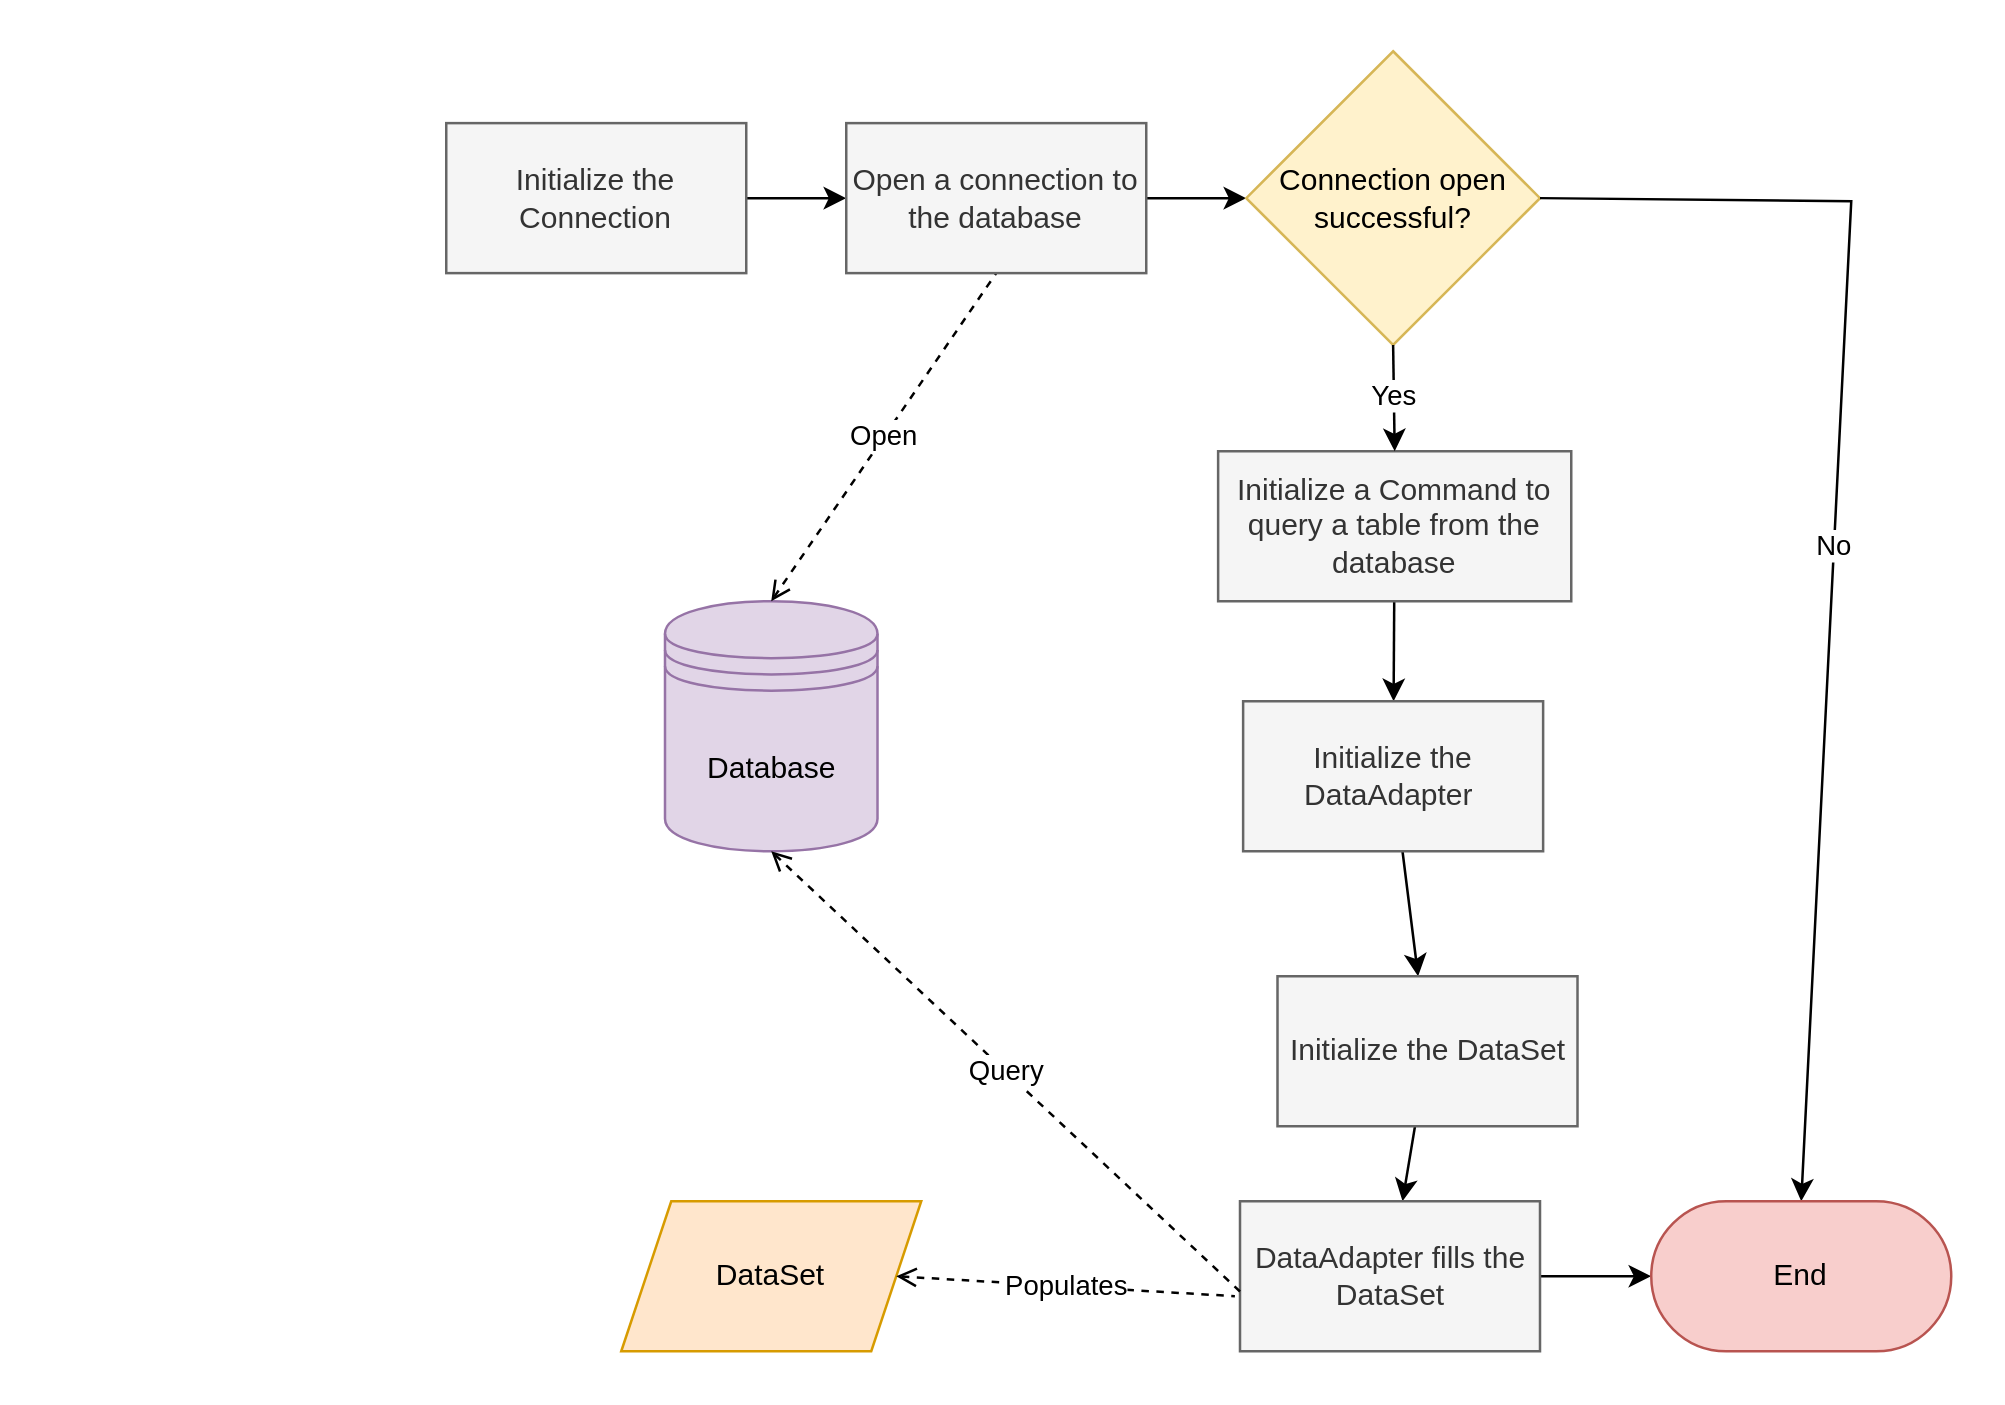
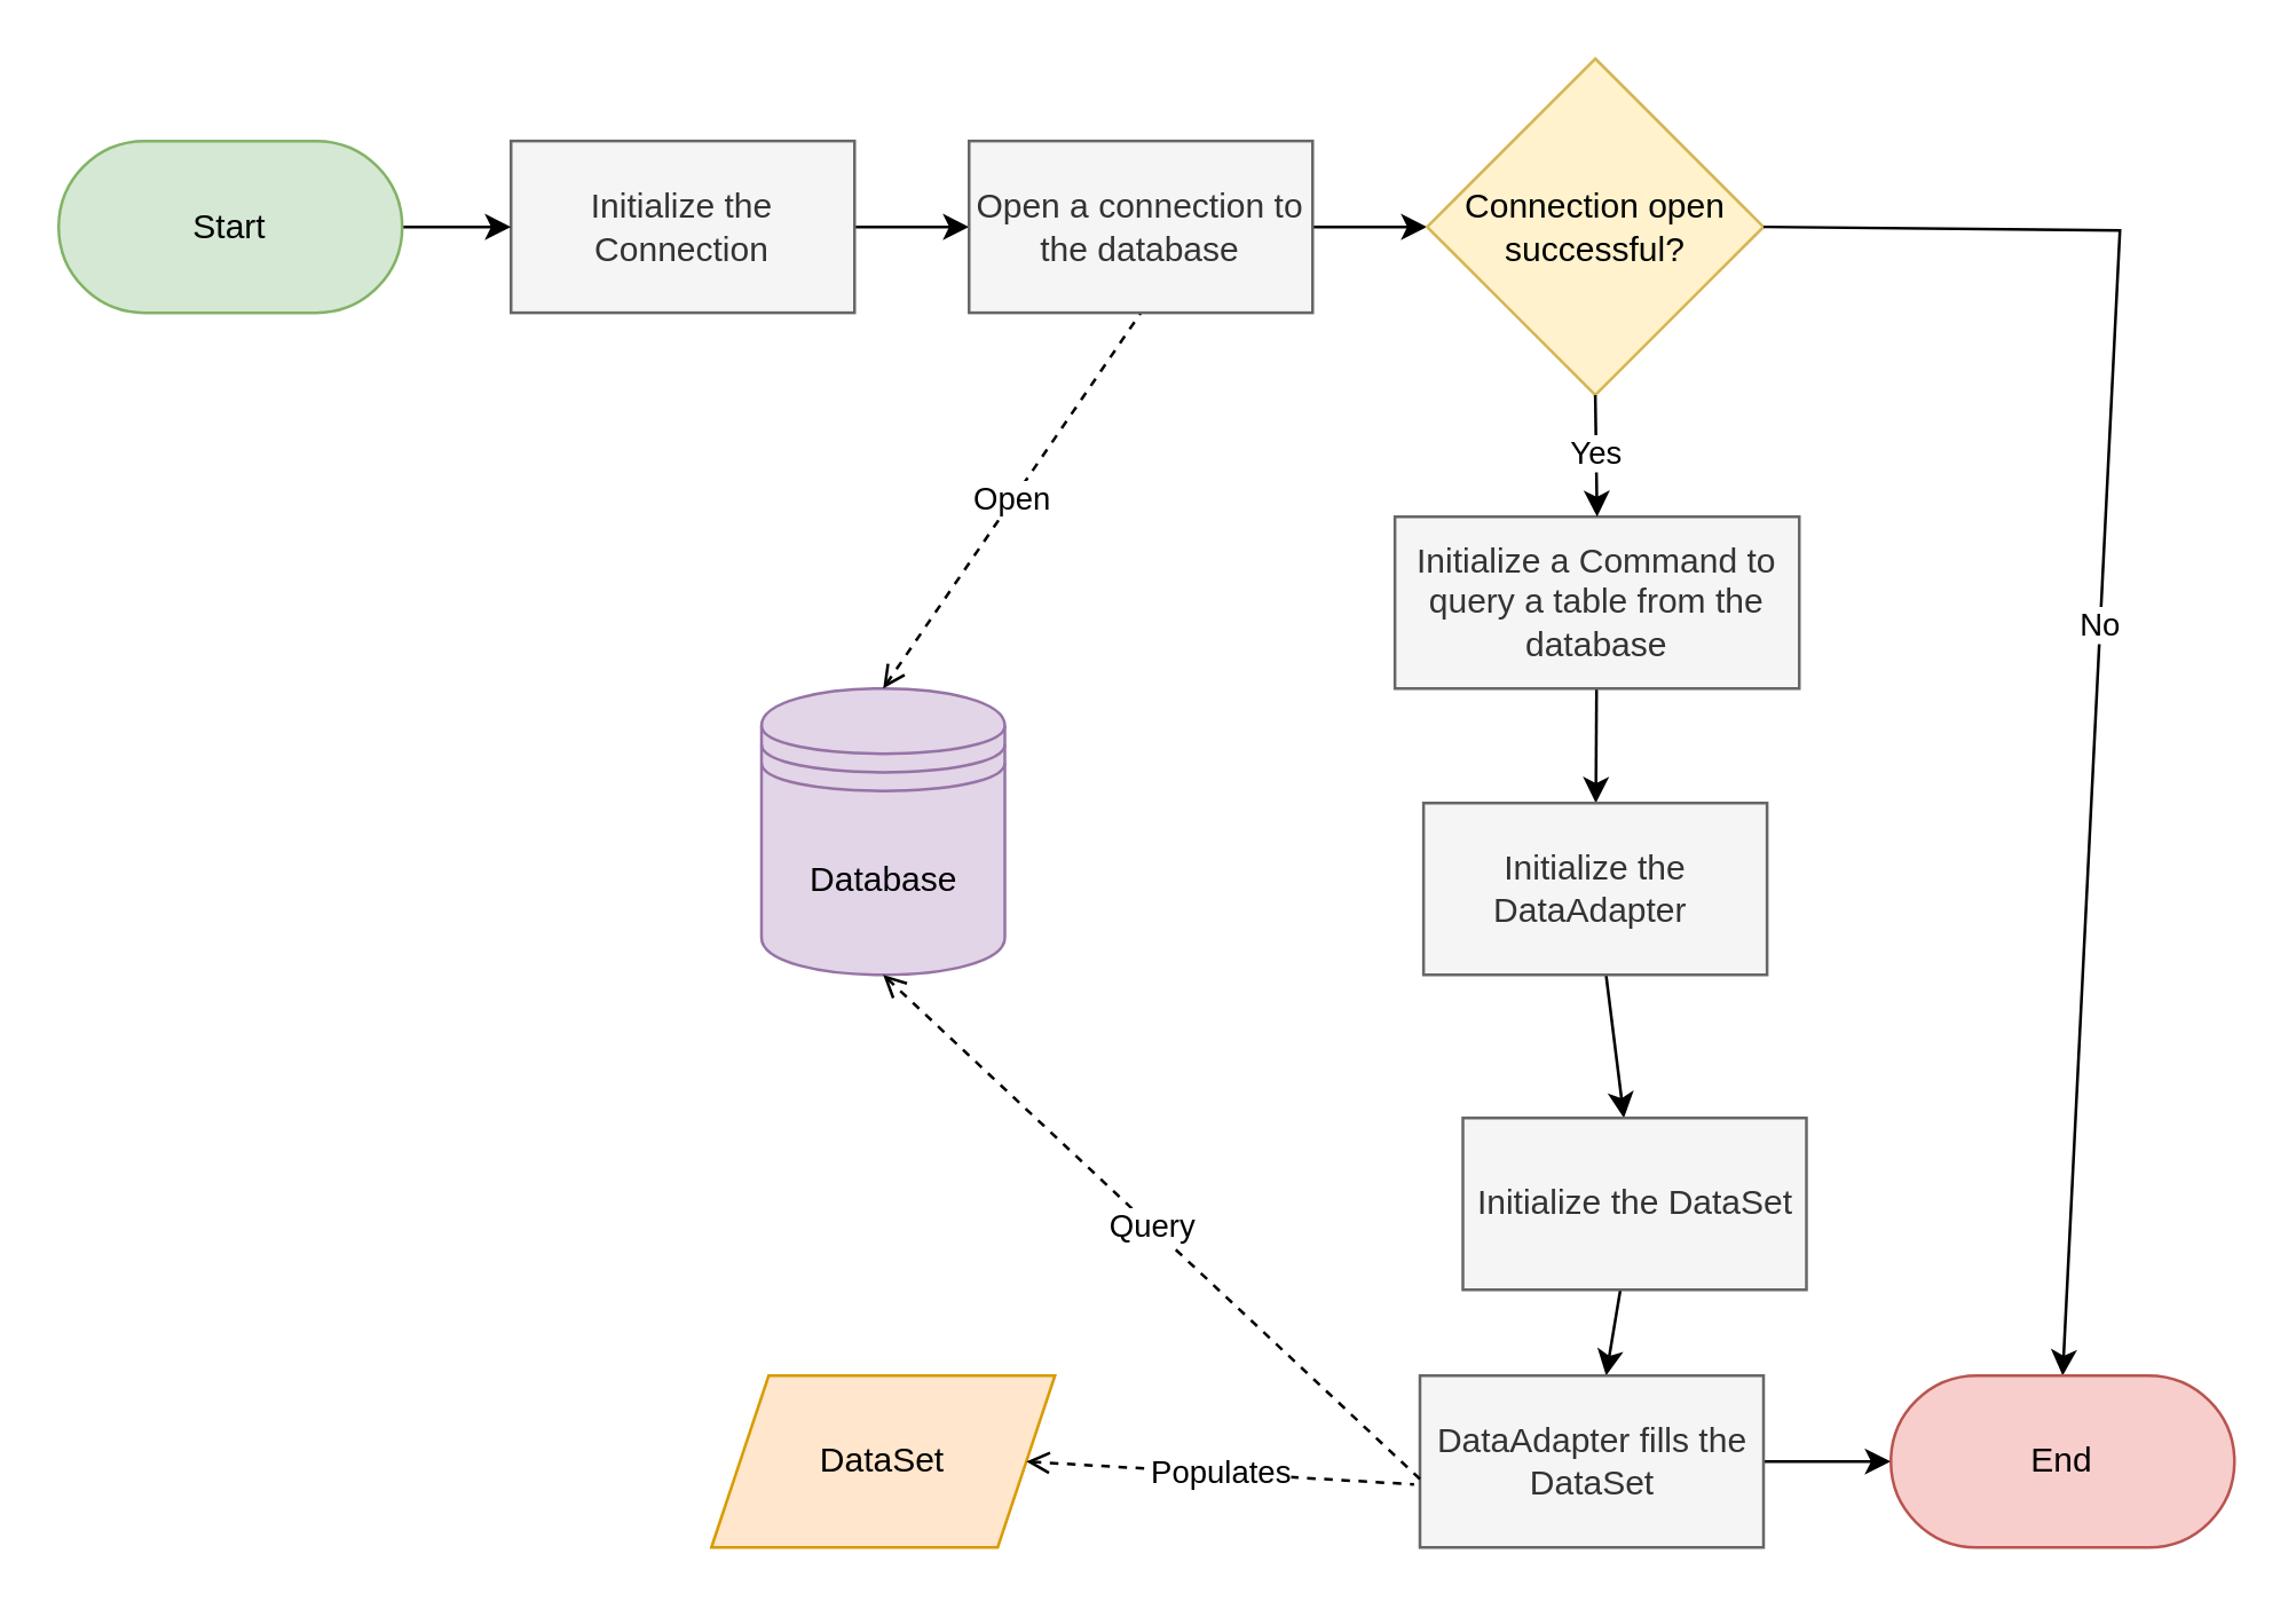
  <mxCell id="0" />
  <mxCell id="1" parent="0" />
  <mxCell id="2" value="" style="edgeStyle=none;html=1;" parent="1" source="3" target="13" edge="1"><mxGeometry relative="1" as="geometry" /></mxCell>
  <mxCell id="3" value="Initialize the Connection" style="rounded=0;whiteSpace=wrap;html=1;fillColor=#f5f5f5;fontColor=#333333;strokeColor=#666666;" parent="1" vertex="1"><mxGeometry x="178" y="48.75" width="120" height="60" as="geometry" /></mxCell>
  <mxCell id="4" value="" style="edgeStyle=none;html=1;" parent="1" source="5" target="7" edge="1"><mxGeometry relative="1" as="geometry" /></mxCell>
  <mxCell id="5" value="Initialize a Command to query a table from the database" style="rounded=0;whiteSpace=wrap;html=1;fillColor=#f5f5f5;fontColor=#333333;strokeColor=#666666;" parent="1" vertex="1"><mxGeometry x="486.75" y="180" width="141.25" height="60" as="geometry" /></mxCell>
  <mxCell id="6" value="" style="edgeStyle=none;html=1;" parent="1" source="7" target="9" edge="1"><mxGeometry relative="1" as="geometry" /></mxCell>
  <mxCell id="7" value="Initialize the DataAdapter&amp;nbsp;" style="rounded=0;whiteSpace=wrap;html=1;fillColor=#f5f5f5;fontColor=#333333;strokeColor=#666666;" parent="1" vertex="1"><mxGeometry x="496.75" y="280" width="120" height="60" as="geometry" /></mxCell>
  <mxCell id="8" value="" style="edgeStyle=none;html=1;" parent="1" source="9" target="17" edge="1"><mxGeometry relative="1" as="geometry" /></mxCell>
  <mxCell id="9" value="Initialize the DataSet" style="rounded=0;whiteSpace=wrap;html=1;fillColor=#f5f5f5;fontColor=#333333;strokeColor=#666666;" parent="1" vertex="1"><mxGeometry x="510.5" y="390" width="120" height="60" as="geometry" /></mxCell>
  <mxCell id="10" value="Database" style="shape=datastore;whiteSpace=wrap;html=1;fillColor=#e1d5e7;strokeColor=#9673a6;" parent="1" vertex="1"><mxGeometry x="265.5" y="240" width="85" height="100" as="geometry" /></mxCell>
  <mxCell id="11" value="Open" style="endArrow=none;dashed=1;html=1;exitX=0.5;exitY=0;exitDx=0;exitDy=0;entryX=0.5;entryY=1;entryDx=0;entryDy=0;endFill=0;startArrow=open;startFill=0;" parent="1" source="10" target="13" edge="1"><mxGeometry width="50" height="50" relative="1" as="geometry"><mxPoint x="308" y="230" as="sourcePoint" /><mxPoint x="358" y="180" as="targetPoint" /></mxGeometry></mxCell>
  <mxCell id="12" value="" style="edgeStyle=none;html=1;entryX=0;entryY=0.5;entryDx=0;entryDy=0;" parent="1" source="13" target="14" edge="1"><mxGeometry relative="1" as="geometry"><mxPoint x="499.25" y="78.75" as="targetPoint" /></mxGeometry></mxCell>
  <mxCell id="13" value="Open a connection to the database" style="rounded=0;whiteSpace=wrap;html=1;fillColor=#f5f5f5;fontColor=#333333;strokeColor=#666666;" parent="1" vertex="1"><mxGeometry x="338" y="48.75" width="120" height="60" as="geometry" /></mxCell>
  <mxCell id="14" value="Connection open successful?" style="rhombus;whiteSpace=wrap;html=1;fillColor=#fff2cc;strokeColor=#d6b656;" parent="1" vertex="1"><mxGeometry x="498" y="20" width="117.5" height="117.5" as="geometry" /></mxCell>
+ <mxCell id="15" value="" style="endArrow=classic;html=1;entryX=0;entryY=0.5;entryDx=0;entryDy=0;exitX=1;exitY=0.5;exitDx=0;exitDy=0;" parent="1" source="23" target="3" edge="1"><mxGeometry width="50" height="50" relative="1" as="geometry"><mxPoint x="168" y="140" as="sourcePoint" /><mxPoint x="418" y="240" as="targetPoint" /></mxGeometry></mxCell>
  <mxCell id="16" value="" style="edgeStyle=none;html=1;entryX=0;entryY=0.5;entryDx=0;entryDy=0;" parent="1" source="17" target="24" edge="1"><mxGeometry relative="1" as="geometry"><mxPoint x="680" y="640" as="targetPoint" /></mxGeometry></mxCell>
  <mxCell id="17" value="DataAdapter fills the DataSet" style="rounded=0;whiteSpace=wrap;html=1;fillColor=#f5f5f5;fontColor=#333333;strokeColor=#666666;" parent="1" vertex="1"><mxGeometry x="495.5" y="480" width="120" height="60" as="geometry" /></mxCell>
  <mxCell id="18" value="Query" style="endArrow=none;dashed=1;html=1;entryX=0.008;entryY=0.617;entryDx=0;entryDy=0;entryPerimeter=0;exitX=0.5;exitY=1;exitDx=0;exitDy=0;startArrow=open;startFill=0;" parent="1" source="10" target="17" edge="1"><mxGeometry width="50" height="50" relative="1" as="geometry"><mxPoint x="438" y="370" as="sourcePoint" /><mxPoint x="488" y="320" as="targetPoint" /></mxGeometry></mxCell>
  <mxCell id="19" value="DataSet" style="shape=parallelogram;perimeter=parallelogramPerimeter;whiteSpace=wrap;html=1;fixedSize=1;fillColor=#ffe6cc;strokeColor=#d79b00;" parent="1" vertex="1"><mxGeometry x="248" y="480" width="120" height="60" as="geometry" /></mxCell>
  <mxCell id="20" value="Populates" style="endArrow=none;dashed=1;html=1;entryX=-0.017;entryY=0.633;entryDx=0;entryDy=0;exitX=1;exitY=0.5;exitDx=0;exitDy=0;entryPerimeter=0;startArrow=open;startFill=0;" parent="1" source="19" target="17" edge="1"><mxGeometry width="50" height="50" relative="1" as="geometry"><mxPoint x="438" y="370" as="sourcePoint" /><mxPoint x="488" y="320" as="targetPoint" /></mxGeometry></mxCell>
  <mxCell id="21" value="Yes" style="endArrow=classic;html=1;entryX=0.5;entryY=0;entryDx=0;entryDy=0;exitX=0.5;exitY=1;exitDx=0;exitDy=0;" parent="1" source="14" target="5" edge="1"><mxGeometry width="50" height="50" relative="1" as="geometry"><mxPoint x="620" y="138" as="sourcePoint" /><mxPoint x="588" y="210" as="targetPoint" /></mxGeometry></mxCell>
  <mxCell id="22" value="No" style="endArrow=classic;html=1;jumpStyle=none;rounded=0;exitX=1;exitY=0.5;exitDx=0;exitDy=0;entryX=0.5;entryY=0;entryDx=0;entryDy=0;" parent="1" source="14" target="24" edge="1"><mxGeometry width="50" height="50" relative="1" as="geometry"><mxPoint x="617" y="80" as="sourcePoint" /><mxPoint x="738" y="430" as="targetPoint" /><Array as="points"><mxPoint x="740" y="80" /></Array></mxGeometry></mxCell>
+ <mxCell id="23" value="Start" style="rounded=1;whiteSpace=wrap;html=1;arcSize=50;fillColor=#d5e8d4;strokeColor=#82b366;" parent="1" vertex="1"><mxGeometry x="20" y="48.75" width="120" height="60" as="geometry" /></mxCell>
  <mxCell id="24" value="End" style="rounded=1;whiteSpace=wrap;html=1;arcSize=50;fillColor=#f8cecc;strokeColor=#b85450;" parent="1" vertex="1"><mxGeometry x="660" y="480" width="120" height="60" as="geometry" /></mxCell>
